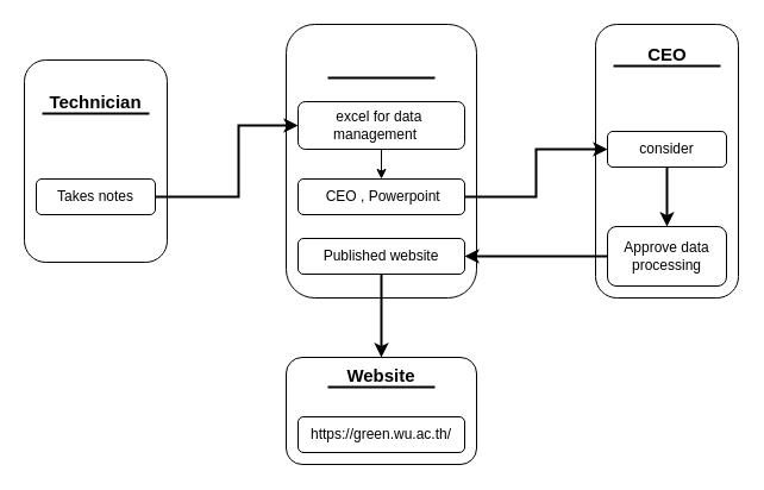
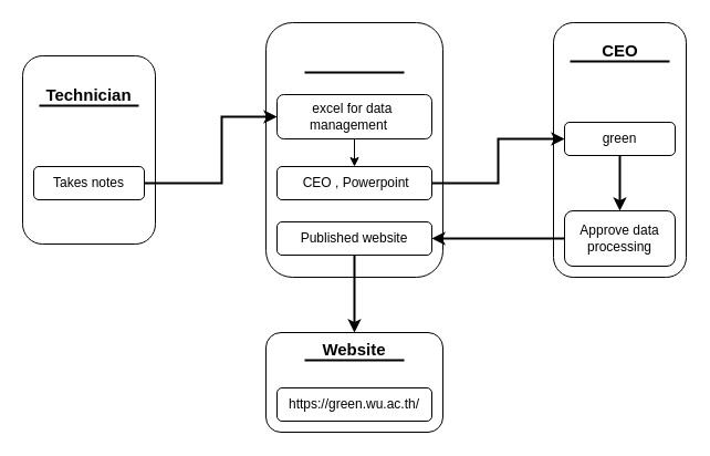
  <mxCell id="0" />
  <mxCell id="1" parent="0" />
  <mxCell id="2" value="" style="rounded=1;whiteSpace=wrap;html=1;" parent="1" vertex="1"><mxGeometry x="20" y="50" width="120" height="170" as="geometry" /></mxCell>
  <mxCell id="3" value="" style="rounded=1;whiteSpace=wrap;html=1;" parent="1" vertex="1"><mxGeometry x="240" y="20" width="160" height="230" as="geometry" /></mxCell>
  <mxCell id="4" value="" style="rounded=1;whiteSpace=wrap;html=1;" parent="1" vertex="1"><mxGeometry x="500" y="20" width="120" height="230" as="geometry" /></mxCell>
  <mxCell id="5" value="" style="rounded=1;whiteSpace=wrap;html=1;" parent="1" vertex="1"><mxGeometry x="240" y="300" width="160" height="90" as="geometry" /></mxCell>
  <mxCell id="6" value="" style="line;strokeWidth=2;html=1;" parent="1" vertex="1"><mxGeometry x="35" y="90" width="90" height="10" as="geometry" /></mxCell>
  <mxCell id="7" value="" style="line;strokeWidth=2;html=1;" parent="1" vertex="1"><mxGeometry x="275" y="60" width="90" height="10" as="geometry" /></mxCell>
  <mxCell id="8" value="" style="rounded=1;whiteSpace=wrap;html=1;" parent="1" vertex="1"><mxGeometry x="250" y="200" width="140" height="30" as="geometry" /></mxCell>
  <mxCell id="9" value="" style="endArrow=classic;html=1;rounded=0;exitX=0;exitY=0.5;exitDx=0;exitDy=0;entryX=1;entryY=0.5;entryDx=0;entryDy=0;strokeWidth=2;" parent="1" source="19" target="8" edge="1"><mxGeometry width="50" height="50" relative="1" as="geometry"><mxPoint x="280" y="200" as="sourcePoint" /><mxPoint x="330" y="150" as="targetPoint" /></mxGeometry></mxCell>
  <mxCell id="10" value="" style="endArrow=classic;html=1;rounded=0;exitX=1;exitY=0.5;exitDx=0;exitDy=0;entryX=0;entryY=0.5;entryDx=0;entryDy=0;strokeWidth=2;" parent="1" source="22" target="18" edge="1"><mxGeometry width="50" height="50" relative="1" as="geometry"><mxPoint x="220" y="200" as="sourcePoint" /><mxPoint x="270" y="150" as="targetPoint" /><Array as="points"><mxPoint x="200" y="165" /><mxPoint x="200" y="105" /></Array></mxGeometry></mxCell>
  <mxCell id="11" value="" style="endArrow=classic;html=1;rounded=0;exitX=1;exitY=0.5;exitDx=0;exitDy=0;entryX=0;entryY=0.5;entryDx=0;entryDy=0;strokeWidth=2;" parent="1" source="16" target="21" edge="1"><mxGeometry width="50" height="50" relative="1" as="geometry"><mxPoint x="380" y="80" as="sourcePoint" /><mxPoint x="499" y="80" as="targetPoint" /><Array as="points"><mxPoint x="450" y="165" /><mxPoint x="450" y="125" /></Array></mxGeometry></mxCell>
  <mxCell id="12" value="" style="endArrow=classic;html=1;rounded=0;exitX=0.5;exitY=1;exitDx=0;exitDy=0;entryX=0.5;entryY=0;entryDx=0;entryDy=0;strokeWidth=2;" parent="1" source="8" target="5" edge="1"><mxGeometry width="50" height="50" relative="1" as="geometry"><mxPoint x="330" y="290" as="sourcePoint" /><mxPoint x="449" y="290" as="targetPoint" /></mxGeometry></mxCell>
  <mxCell id="13" value="" style="line;strokeWidth=2;html=1;" parent="1" vertex="1"><mxGeometry x="515" y="50" width="90" height="10" as="geometry" /></mxCell>
  <mxCell id="14" value="&lt;b&gt;&lt;font style=&quot;font-size: 15px;&quot;&gt;CEO&lt;/font&gt;&lt;/b&gt;" style="text;html=1;align=center;verticalAlign=middle;resizable=0;points=[];autosize=1;strokeColor=none;fillColor=none;" parent="1" vertex="1"><mxGeometry x="530" y="30" width="60" height="30" as="geometry" /></mxCell>
  <mxCell id="15" value="&lt;b&gt;&lt;font style=&quot;font-size: 15px;&quot;&gt;Technician&lt;/font&gt;&lt;/b&gt;" style="text;html=1;align=center;verticalAlign=middle;whiteSpace=wrap;rounded=0;" parent="1" vertex="1"><mxGeometry x="50" y="70" width="60" height="30" as="geometry" /></mxCell>
  <mxCell id="16" value="" style="rounded=1;whiteSpace=wrap;html=1;" parent="1" vertex="1"><mxGeometry x="250" y="150" width="140" height="30" as="geometry" /></mxCell>
  <mxCell id="17" value="" style="edgeStyle=orthogonalEdgeStyle;rounded=0;orthogonalLoop=1;jettySize=auto;html=1;" parent="1" source="18" target="16" edge="1"><mxGeometry relative="1" as="geometry" /></mxCell>
  <mxCell id="18" value="" style="rounded=1;whiteSpace=wrap;html=1;" parent="1" vertex="1"><mxGeometry x="250" y="85" width="140" height="40" as="geometry" /></mxCell>
  <mxCell id="19" value="" style="rounded=1;whiteSpace=wrap;html=1;" parent="1" vertex="1"><mxGeometry x="510" y="190" width="100" height="50" as="geometry" /></mxCell>
  <mxCell id="20" value="" style="edgeStyle=orthogonalEdgeStyle;rounded=0;orthogonalLoop=1;jettySize=auto;html=1;strokeWidth=2;" parent="1" source="21" target="19" edge="1"><mxGeometry relative="1" as="geometry" /></mxCell>
  <mxCell id="21" value="" style="rounded=1;whiteSpace=wrap;html=1;" parent="1" vertex="1"><mxGeometry x="510" y="110" width="100" height="30" as="geometry" /></mxCell>
  <mxCell id="22" value="" style="rounded=1;whiteSpace=wrap;html=1;" parent="1" vertex="1"><mxGeometry x="30" y="150" width="100" height="30" as="geometry" /></mxCell>
  <mxCell id="23" value="Takes notes" style="text;html=1;align=center;verticalAlign=middle;whiteSpace=wrap;rounded=0;" parent="1" vertex="1"><mxGeometry x="35" y="150" width="90" height="30" as="geometry" /></mxCell>
  <mxCell id="24" value="&amp;nbsp;CEO , Powerpoint" style="text;html=1;align=center;verticalAlign=middle;whiteSpace=wrap;rounded=0;" parent="1" vertex="1"><mxGeometry x="265" y="150" width="110" height="30" as="geometry" /></mxCell>
  <mxCell id="25" value="excel for data&amp;nbsp; management&amp;nbsp; &amp;nbsp;" style="text;html=1;align=center;verticalAlign=middle;whiteSpace=wrap;rounded=0;" parent="1" vertex="1"><mxGeometry x="275" y="90" width="90" height="30" as="geometry" /></mxCell>
- <mxCell id="26" value="consider" style="text;html=1;align=center;verticalAlign=middle;whiteSpace=wrap;rounded=0;" parent="1" vertex="1"><mxGeometry x="530" y="110" width="60" height="30" as="geometry" /></mxCell>
+ <mxCell id="26" value="green" style="text;html=1;align=center;verticalAlign=middle;whiteSpace=wrap;rounded=0;" parent="1" vertex="1"><mxGeometry x="530" y="110" width="60" height="30" as="geometry" /></mxCell>
  <mxCell id="27" value="Approve data processing" style="text;html=1;align=center;verticalAlign=middle;whiteSpace=wrap;rounded=0;" parent="1" vertex="1"><mxGeometry x="500" y="200" width="120" height="30" as="geometry" /></mxCell>
  <mxCell id="28" value="Published website" style="text;html=1;align=center;verticalAlign=middle;whiteSpace=wrap;rounded=0;" parent="1" vertex="1"><mxGeometry x="270" y="200" width="100" height="30" as="geometry" /></mxCell>
  <mxCell id="29" value="&lt;b&gt;&lt;font style=&quot;font-size: 15px;&quot;&gt;Website&lt;/font&gt;&lt;/b&gt;" style="text;html=1;align=center;verticalAlign=middle;whiteSpace=wrap;rounded=0;" parent="1" vertex="1"><mxGeometry x="290" y="300" width="60" height="30" as="geometry" /></mxCell>
  <mxCell id="30" value="" style="rounded=1;whiteSpace=wrap;html=1;" parent="1" vertex="1"><mxGeometry x="250" y="350" width="140" height="30" as="geometry" /></mxCell>
  <mxCell id="31" value="https://green.wu.ac.th/" style="text;html=1;align=center;verticalAlign=middle;whiteSpace=wrap;rounded=0;" parent="1" vertex="1"><mxGeometry x="290" y="350" width="60" height="30" as="geometry" /></mxCell>
  <mxCell id="32" value="" style="line;strokeWidth=2;html=1;" parent="1" vertex="1"><mxGeometry x="275" y="320" width="90" height="10" as="geometry" /></mxCell>
